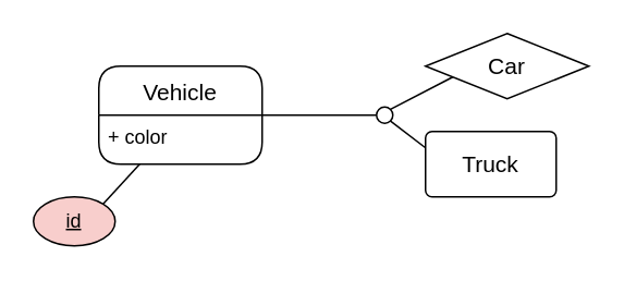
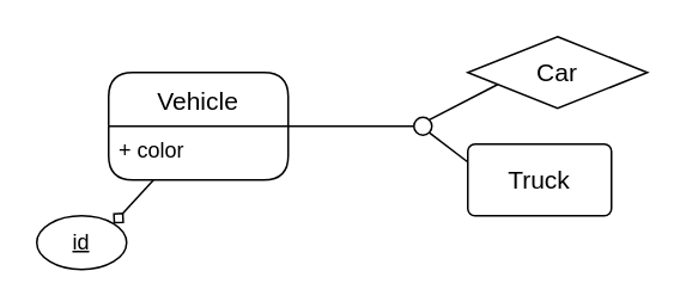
  <mxCell id="0" />
  <mxCell id="1" parent="0" />
- <mxCell id="2" style="rounded=0;orthogonalLoop=1;jettySize=auto;html=1;exitX=0.25;exitY=1;exitDx=0;exitDy=0;entryX=1;entryY=0;entryDx=0;entryDy=0;endArrow=none;endFill=0;" parent="1" source="11" target="6" edge="1"><mxGeometry relative="1" as="geometry" /></mxCell>
+ <mxCell id="2" style="rounded=0;orthogonalLoop=1;jettySize=auto;html=1;exitX=0.25;exitY=1;exitDx=0;exitDy=0;entryX=1;entryY=0;entryDx=0;entryDy=0;endArrow=diamond;endFill=0;" parent="1" source="11" target="6" edge="1"><mxGeometry relative="1" as="geometry" /></mxCell>
  <mxCell id="3" style="edgeStyle=none;rounded=0;orthogonalLoop=1;jettySize=auto;html=1;exitX=1;exitY=0;exitDx=0;exitDy=0;entryX=0;entryY=0.5;entryDx=0;entryDy=0;entryPerimeter=0;endArrow=none;endFill=0;" parent="1" source="11" target="9" edge="1"><mxGeometry relative="1" as="geometry"><mxPoint x="180" y="70" as="sourcePoint" /></mxGeometry></mxCell>
  <mxCell id="4" value="Car" style="rhombus;arcSize=10;whiteSpace=wrap;html=1;align=center;strokeWidth=1;fontSize=14;" parent="1" vertex="1"><mxGeometry x="260" y="20" width="100" height="40" as="geometry" /></mxCell>
  <mxCell id="5" value="Truck" style="rounded=1;arcSize=10;whiteSpace=wrap;html=1;align=center;strokeWidth=1;fontSize=14;" parent="1" vertex="1"><mxGeometry x="260" y="80" width="80" height="40" as="geometry" /></mxCell>
- <mxCell id="6" value="&lt;div style=&quot;font-size: 12px;&quot;&gt;id&lt;/div&gt;" style="ellipse;whiteSpace=wrap;html=1;align=center;fontStyle=4;fontSize=12;fillColor=#f8cecc;" parent="1" vertex="1"><mxGeometry x="20" y="120" width="50" height="30" as="geometry" /></mxCell>
+ <mxCell id="6" value="&lt;div style=&quot;font-size: 12px;&quot;&gt;id&lt;/div&gt;" style="ellipse;whiteSpace=wrap;html=1;align=center;fontStyle=4;fontSize=12;" parent="1" vertex="1"><mxGeometry x="20" y="120" width="50" height="30" as="geometry" /></mxCell>
  <mxCell id="7" style="edgeStyle=none;rounded=0;orthogonalLoop=1;jettySize=auto;html=1;entryX=0;entryY=0.75;entryDx=0;entryDy=0;endArrow=none;endFill=0;exitX=0.855;exitY=0.145;exitDx=0;exitDy=0;exitPerimeter=0;" parent="1" source="9" target="4" edge="1"><mxGeometry relative="1" as="geometry"><mxPoint x="250" y="127" as="sourcePoint" /></mxGeometry></mxCell>
  <mxCell id="8" style="edgeStyle=none;rounded=0;orthogonalLoop=1;jettySize=auto;html=1;entryX=0;entryY=0.25;entryDx=0;entryDy=0;endArrow=none;endFill=0;exitX=0.855;exitY=0.855;exitDx=0;exitDy=0;exitPerimeter=0;" parent="1" source="9" target="5" edge="1"><mxGeometry relative="1" as="geometry"><mxPoint x="355" y="120" as="sourcePoint" /></mxGeometry></mxCell>
  <mxCell id="9" value="" style="strokeWidth=1;html=1;shape=mxgraph.flowchart.start_2;whiteSpace=wrap;" parent="1" vertex="1"><mxGeometry x="230" y="65" width="10" height="10" as="geometry" /></mxCell>
  <mxCell id="10" value="Vehicle" style="swimlane;childLayout=stackLayout;horizontal=1;startSize=30;horizontalStack=0;rounded=1;fontSize=14;fontStyle=0;strokeWidth=1;resizeParent=0;resizeLast=1;shadow=0;dashed=0;align=center;" vertex="1" parent="1"><mxGeometry x="60" y="40" width="100" height="60" as="geometry" /></mxCell>
  <mxCell id="11" value="+ color" style="align=left;strokeColor=none;fillColor=none;spacingLeft=4;fontSize=12;verticalAlign=top;resizable=0;rotatable=0;part=1;" vertex="1" parent="10"><mxGeometry y="30" width="100" height="30" as="geometry" /></mxCell>
